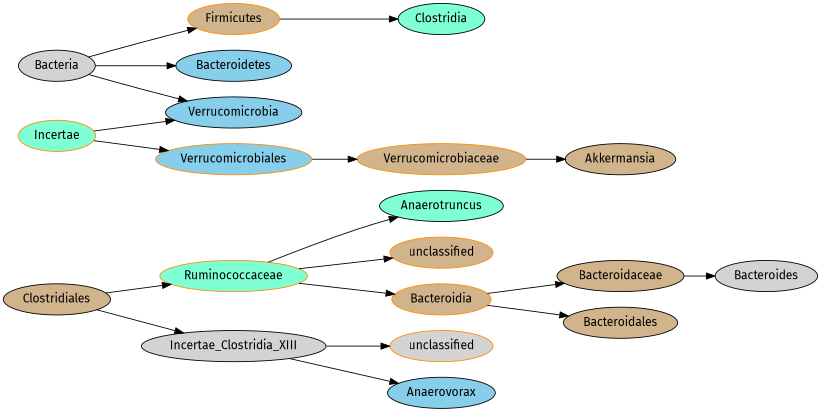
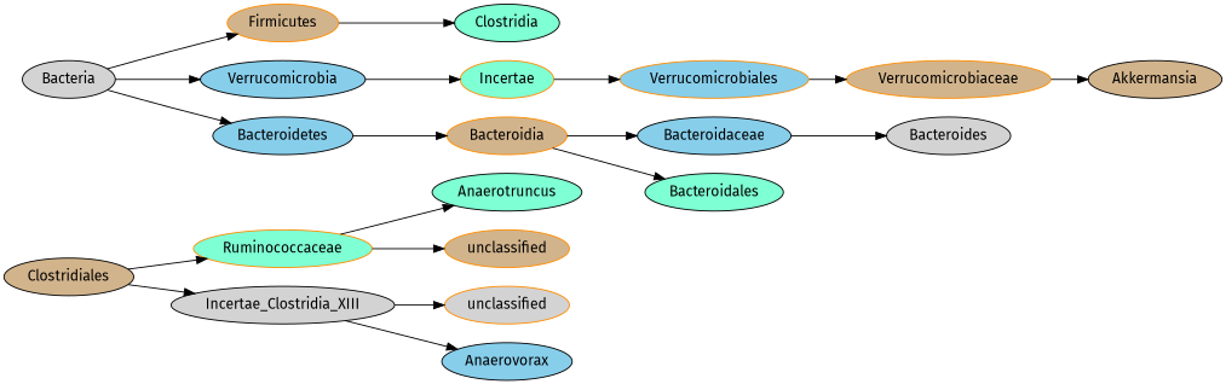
  digraph {
    fontname="Fira Sans"
    rankdir=LR
    node [color=black fillcolor=tan fontname="Fira Sans" style=filled]
    edge [fontname="Fira Sans"]
    n1 [fillcolor=aquamarine label=Anaerotruncus]
    n2 [color=darkorange fillcolor=aquamarine label=Ruminococcaceae]
    n3 [color=darkorange label=unclassified]
    n4 [label=Clostridiales]
    n5 [fillcolor=lightgrey label=Incertae_Clostridia_XIII]
    n6 [color=darkorange fillcolor=lightgrey label=unclassified]
    n7 [fillcolor=skyblue label=Anaerovorax]
    n8 [fillcolor=aquamarine label=Clostridia]
    n9 [color=darkorange label=Firmicutes]
    n10 [fillcolor=lightgrey label=Bacteria]
    n11 [fillcolor=skyblue label=Verrucomicrobia]
    n12 [fillcolor=skyblue label=Bacteroidetes]
    n13 [color=darkorange fillcolor=aquamarine label=Incertae]
    n14 [color=darkorange label=Bacteroidia]
    n15 [label=Akkermansia]
    n16 [color=darkorange label=Verrucomicrobiaceae]
    n17 [color=darkorange fillcolor=skyblue label=Verrucomicrobiales]
    n18 [fillcolor=lightgrey label=Bacteroides]
-   n19 [label=Bacteroidaceae]
-   n20 [label=Bacteroidales]
+   n19 [fillcolor=skyblue label=Bacteroidaceae]
+   n20 [fillcolor=aquamarine label=Bacteroidales]
    n2 -> n1
    n2 -> n3
    n4 -> n2
    n4 -> n5
    n5 -> n6
    n5 -> n7
    n9 -> n8
    n10 -> n9
    n10 -> n11
    n10 -> n12
-   n13 -> n11
-   n2 -> n14
+   n11 -> n13
+   n12 -> n14
    n13 -> n17
    n14 -> n19
    n14 -> n20
    n16 -> n15
    n17 -> n16
    n19 -> n18
  }
